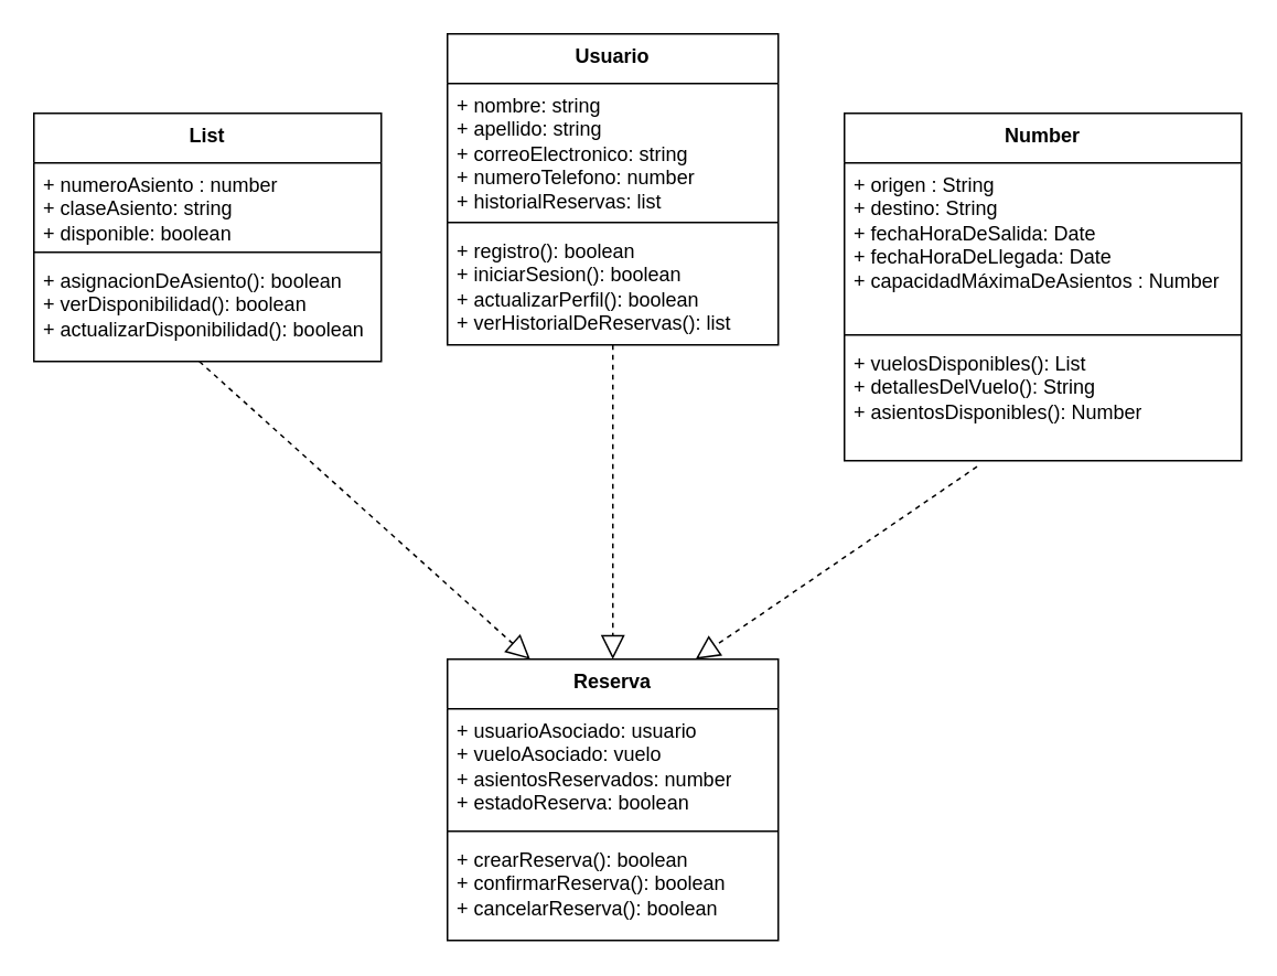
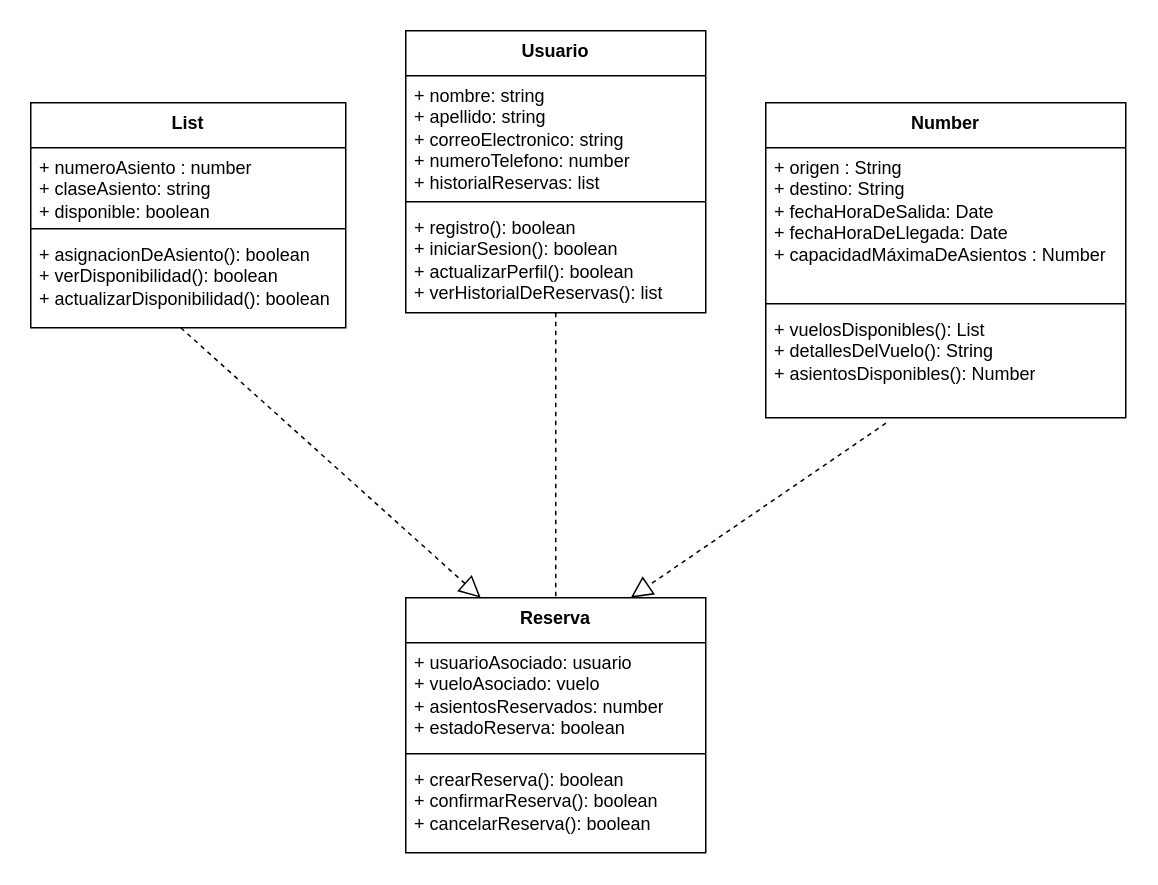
  <mxCell id="0" />
  <mxCell id="1" parent="0" />
  <mxCell id="2" value="Usuario" style="swimlane;fontStyle=1;align=center;verticalAlign=top;childLayout=stackLayout;horizontal=1;startSize=30;horizontalStack=0;resizeParent=1;resizeParentMax=0;resizeLast=0;collapsible=1;marginBottom=0;whiteSpace=wrap;html=1;" vertex="1" parent="1"><mxGeometry x="270" y="20" width="200" height="188" as="geometry" /></mxCell>
  <mxCell id="3" value="&lt;div&gt;+ nombre: string&lt;/div&gt;&lt;div&gt;+ apellido: string&lt;br&gt;&lt;/div&gt;&lt;div&gt;+ correoElectronico: string&lt;/div&gt;&lt;div&gt;+ numeroTelefono: number&lt;/div&gt;&lt;div&gt;+ historialReservas: list&lt;br&gt;&lt;/div&gt;" style="text;strokeColor=none;fillColor=none;align=left;verticalAlign=top;spacingLeft=4;spacingRight=4;overflow=hidden;rotatable=0;points=[[0,0.5],[1,0.5]];portConstraint=eastwest;whiteSpace=wrap;html=1;" vertex="1" parent="2"><mxGeometry y="30" width="200" height="80" as="geometry" /></mxCell>
  <mxCell id="4" value="" style="line;strokeWidth=1;fillColor=none;align=left;verticalAlign=middle;spacingTop=-1;spacingLeft=3;spacingRight=3;rotatable=0;labelPosition=right;points=[];portConstraint=eastwest;strokeColor=inherit;" vertex="1" parent="2"><mxGeometry y="110" width="200" height="8" as="geometry" /></mxCell>
  <mxCell id="5" value="&lt;div&gt;+ registro(): boolean&lt;/div&gt;&lt;div&gt;+ iniciarSesion(): boolean&lt;/div&gt;&lt;div&gt;+ actualizarPerfil(): boolean&lt;/div&gt;&lt;div&gt;+ verHistorialDeReservas(): list&lt;br&gt;&lt;/div&gt;" style="text;strokeColor=none;fillColor=none;align=left;verticalAlign=top;spacingLeft=4;spacingRight=4;overflow=hidden;rotatable=0;points=[[0,0.5],[1,0.5]];portConstraint=eastwest;whiteSpace=wrap;html=1;" vertex="1" parent="2"><mxGeometry y="118" width="200" height="70" as="geometry" /></mxCell>
  <mxCell id="6" value="List" style="swimlane;fontStyle=1;align=center;verticalAlign=top;childLayout=stackLayout;horizontal=1;startSize=30;horizontalStack=0;resizeParent=1;resizeParentMax=0;resizeLast=0;collapsible=1;marginBottom=0;whiteSpace=wrap;html=1;" vertex="1" parent="1"><mxGeometry x="20" y="68" width="210" height="150" as="geometry" /></mxCell>
  <mxCell id="7" value="&lt;div&gt;+ numeroAsiento : number&lt;br&gt;&lt;/div&gt;&lt;div&gt;+ claseAsiento: string&lt;br&gt;&lt;/div&gt;&lt;div&gt;+ disponible: boolean&lt;br&gt;&lt;/div&gt;" style="text;strokeColor=none;fillColor=none;align=left;verticalAlign=top;spacingLeft=4;spacingRight=4;overflow=hidden;rotatable=0;points=[[0,0.5],[1,0.5]];portConstraint=eastwest;whiteSpace=wrap;html=1;" vertex="1" parent="6"><mxGeometry y="30" width="210" height="50" as="geometry" /></mxCell>
  <mxCell id="8" value="" style="line;strokeWidth=1;fillColor=none;align=left;verticalAlign=middle;spacingTop=-1;spacingLeft=3;spacingRight=3;rotatable=0;labelPosition=right;points=[];portConstraint=eastwest;strokeColor=inherit;" vertex="1" parent="6"><mxGeometry y="80" width="210" height="8" as="geometry" /></mxCell>
  <mxCell id="9" value="&lt;div&gt;+ asignacionDeAsiento(): boolean&lt;br&gt;&lt;/div&gt;&lt;div&gt;+ verDisponibilidad(): boolean&lt;/div&gt;&lt;div&gt;+ actualizarDisponibilidad(): boolean&lt;/div&gt;" style="text;strokeColor=none;fillColor=none;align=left;verticalAlign=top;spacingLeft=4;spacingRight=4;overflow=hidden;rotatable=0;points=[[0,0.5],[1,0.5]];portConstraint=eastwest;whiteSpace=wrap;html=1;" vertex="1" parent="6"><mxGeometry y="88" width="210" height="62" as="geometry" /></mxCell>
  <mxCell id="10" value="Number" style="swimlane;fontStyle=1;align=center;verticalAlign=top;childLayout=stackLayout;horizontal=1;startSize=30;horizontalStack=0;resizeParent=1;resizeParentMax=0;resizeLast=0;collapsible=1;marginBottom=0;whiteSpace=wrap;html=1;" vertex="1" parent="1"><mxGeometry x="510" y="68" width="240" height="210" as="geometry" /></mxCell>
  <mxCell id="11" value="+ origen : String&lt;div&gt;+ destino: String&lt;/div&gt;&lt;div&gt;+ fechaHoraDeSalida: Date&lt;/div&gt;&lt;div&gt;+ fechaHoraDeLlegada: Date&lt;/div&gt;&lt;div&gt;+ capacidadMáximaDeAsientos : Number&lt;/div&gt;" style="text;strokeColor=none;fillColor=none;align=left;verticalAlign=top;spacingLeft=4;spacingRight=4;overflow=hidden;rotatable=0;points=[[0,0.5],[1,0.5]];portConstraint=eastwest;whiteSpace=wrap;html=1;" vertex="1" parent="10"><mxGeometry y="30" width="240" height="100" as="geometry" /></mxCell>
  <mxCell id="12" value="" style="line;strokeWidth=1;fillColor=none;align=left;verticalAlign=middle;spacingTop=-1;spacingLeft=3;spacingRight=3;rotatable=0;labelPosition=right;points=[];portConstraint=eastwest;strokeColor=inherit;" vertex="1" parent="10"><mxGeometry y="130" width="240" height="8" as="geometry" /></mxCell>
  <mxCell id="13" value="+ vuelosDisponibles(): List&lt;div&gt;+ detallesDelVuelo(): String&lt;/div&gt;&lt;div&gt;+ asientosDisponibles(): Number&lt;/div&gt;" style="text;strokeColor=none;fillColor=none;align=left;verticalAlign=top;spacingLeft=4;spacingRight=4;overflow=hidden;rotatable=0;points=[[0,0.5],[1,0.5]];portConstraint=eastwest;whiteSpace=wrap;html=1;" vertex="1" parent="10"><mxGeometry y="138" width="240" height="72" as="geometry" /></mxCell>
  <mxCell id="14" value="Reserva" style="swimlane;fontStyle=1;align=center;verticalAlign=top;childLayout=stackLayout;horizontal=1;startSize=30;horizontalStack=0;resizeParent=1;resizeParentMax=0;resizeLast=0;collapsible=1;marginBottom=0;whiteSpace=wrap;html=1;" vertex="1" parent="1"><mxGeometry x="270" y="398" width="200" height="170" as="geometry" /></mxCell>
  <mxCell id="15" value="&lt;div&gt;+ usuarioAsociado: usuario&lt;br&gt;&lt;/div&gt;&lt;div&gt;+ vueloAsociado: vuelo&lt;br&gt;&lt;/div&gt;&lt;div&gt;+ asientosReservados: number&lt;/div&gt;&lt;div&gt;+ estadoReserva: boolean&lt;br&gt;&lt;/div&gt;" style="text;strokeColor=none;fillColor=none;align=left;verticalAlign=top;spacingLeft=4;spacingRight=4;overflow=hidden;rotatable=0;points=[[0,0.5],[1,0.5]];portConstraint=eastwest;whiteSpace=wrap;html=1;" vertex="1" parent="14"><mxGeometry y="30" width="200" height="70" as="geometry" /></mxCell>
  <mxCell id="16" value="" style="line;strokeWidth=1;fillColor=none;align=left;verticalAlign=middle;spacingTop=-1;spacingLeft=3;spacingRight=3;rotatable=0;labelPosition=right;points=[];portConstraint=eastwest;strokeColor=inherit;" vertex="1" parent="14"><mxGeometry y="100" width="200" height="8" as="geometry" /></mxCell>
  <mxCell id="17" value="&lt;div&gt;+ crearReserva(): boolean&lt;/div&gt;&lt;div&gt;+ confirmarReserva(): boolean&lt;/div&gt;&lt;div&gt;+ cancelarReserva(): boolean&lt;br&gt;&lt;/div&gt;" style="text;strokeColor=none;fillColor=none;align=left;verticalAlign=top;spacingLeft=4;spacingRight=4;overflow=hidden;rotatable=0;points=[[0,0.5],[1,0.5]];portConstraint=eastwest;whiteSpace=wrap;html=1;" vertex="1" parent="14"><mxGeometry y="108" width="200" height="62" as="geometry" /></mxCell>
- <mxCell id="18" value="" style="endArrow=block;dashed=1;endFill=0;endSize=12;html=1;rounded=0;exitX=0.5;exitY=1;exitDx=0;exitDy=0;entryX=0.5;entryY=0;entryDx=0;entryDy=0;" edge="1" parent="1" source="2" target="14"><mxGeometry width="160" relative="1" as="geometry"><mxPoint x="290" y="348" as="sourcePoint" /><mxPoint x="450" y="348" as="targetPoint" /></mxGeometry></mxCell>
+ <mxCell id="18" value="" style="endArrow=none;dashed=1;endFill=0;endSize=12;html=1;rounded=0;exitX=0.5;exitY=1;exitDx=0;exitDy=0;entryX=0.5;entryY=0;entryDx=0;entryDy=0;" edge="1" parent="1" source="2" target="14"><mxGeometry width="160" relative="1" as="geometry"><mxPoint x="290" y="348" as="sourcePoint" /><mxPoint x="450" y="348" as="targetPoint" /></mxGeometry></mxCell>
  <mxCell id="19" value="" style="endArrow=block;dashed=1;endFill=0;endSize=12;html=1;rounded=0;exitX=0.5;exitY=1;exitDx=0;exitDy=0;entryX=0.25;entryY=0;entryDx=0;entryDy=0;" edge="1" parent="1" target="14"><mxGeometry width="160" relative="1" as="geometry"><mxPoint x="120" y="218" as="sourcePoint" /><mxPoint x="120" y="398" as="targetPoint" /></mxGeometry></mxCell>
  <mxCell id="20" value="" style="endArrow=block;dashed=1;endFill=0;endSize=12;html=1;rounded=0;exitX=0.334;exitY=1.05;exitDx=0;exitDy=0;entryX=0.75;entryY=0;entryDx=0;entryDy=0;exitPerimeter=0;" edge="1" parent="1" source="13" target="14"><mxGeometry width="160" relative="1" as="geometry"><mxPoint x="390" y="228" as="sourcePoint" /><mxPoint x="390" y="408" as="targetPoint" /></mxGeometry></mxCell>
